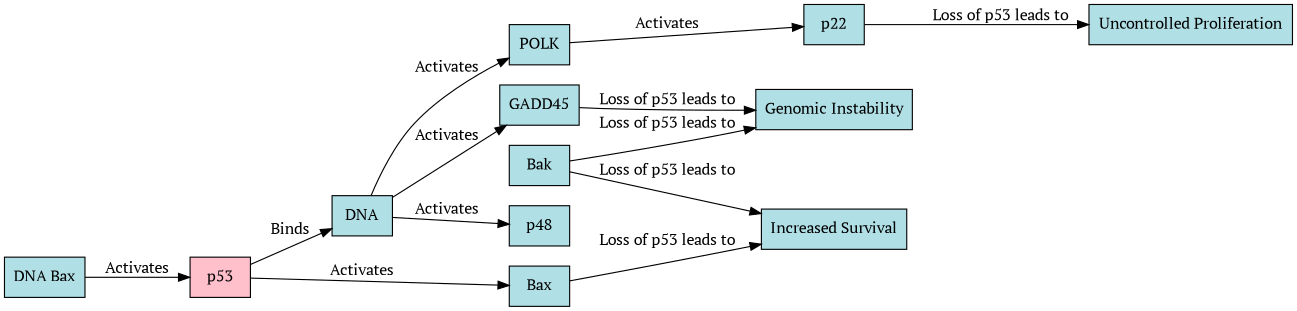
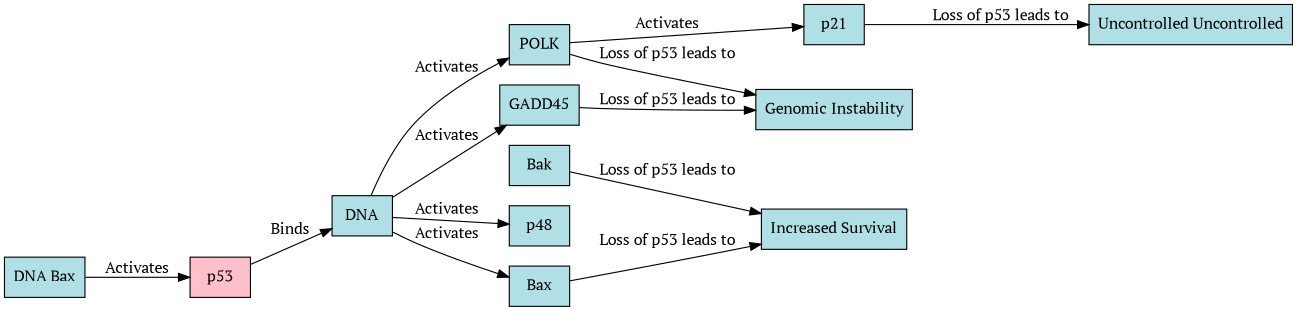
  digraph {
    fontname="PT Serif"
    rankdir=LR
    node [fillcolor="#B0E0E6" fontname="PT Serif" shape=box style=filled]
    edge [fontname="PT Serif"]
    n1 [label="DNA Bax"]
    n2 [fillcolor="#FFC0CB" label=p53]
    n3 [label=DNA]
    n4 [label=GADD45]
    n5 [label=Bax]
    n6 [label=p48]
    n7 [label=POLK]
-   n8 [label=p22]
-   n9 [label="Uncontrolled Proliferation"]
+   n8 [label=p21]
+   n9 [label="Uncontrolled Uncontrolled"]
    n10 [label="Genomic Instability"]
    n11 [label="Increased Survival"]
    n12 [label=Bak]
    n1 -> n2 [label=Activates]
    n2 -> n3 [label=Binds]
    n3 -> n4 [label=Activates]
-   n2 -> n5 [label=Activates]
+   n3 -> n5 [label=Activates]
    n3 -> n6 [label=Activates]
    n3 -> n7 [label=Activates]
    n4 -> n10 [label="Loss of p53 leads to"]
    n5 -> n11 [label="Loss of p53 leads to"]
    n7 -> n8 [label=Activates]
-   n12 -> n10 [label="Loss of p53 leads to"]
+   n7 -> n10 [label="Loss of p53 leads to"]
    n8 -> n9 [label="Loss of p53 leads to"]
    n12 -> n11 [label="Loss of p53 leads to"]
  }
